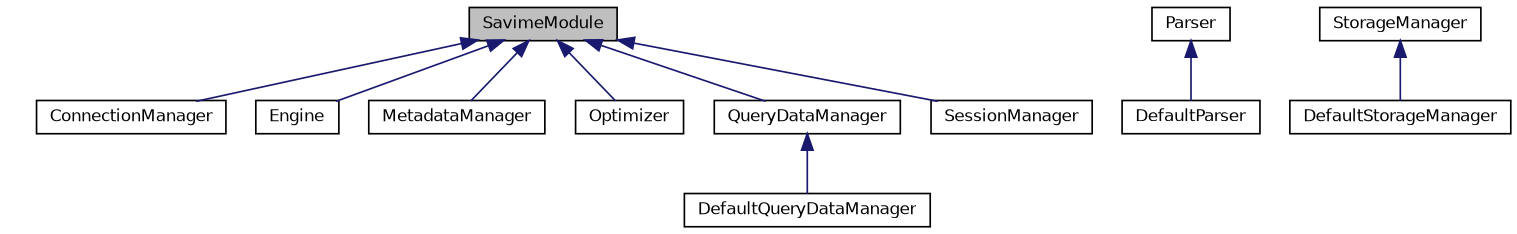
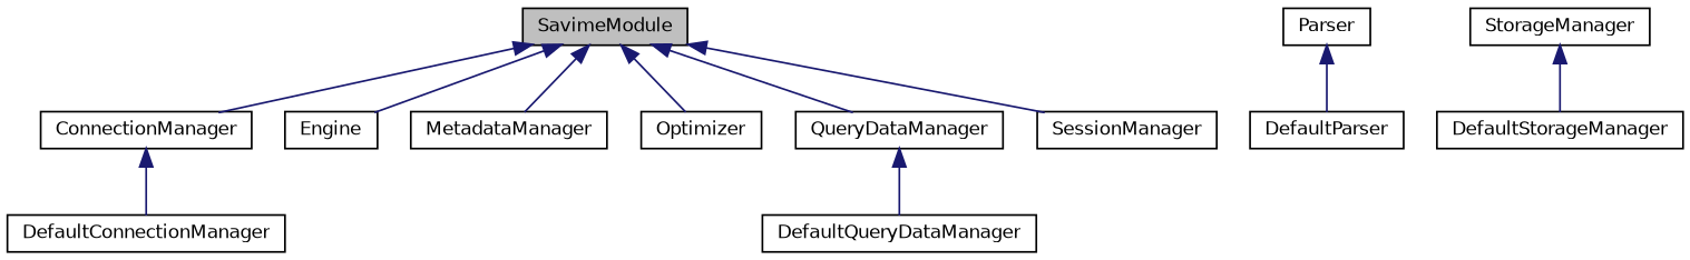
  digraph {
    rankdir=TB
    node [color=black fillcolor=white fontname=Helvetica fontsize=10 shape=record style=filled]
    edge [color=midnightblue dir=back fontname=Helvetica fontsize=10 labelfontname=Helvetica labelfontsize=10 style=solid]
    n1 [fillcolor=grey75 fontcolor=black height=0.2 label=SavimeModule width=0.4]
    n2 [height=0.2 label=ConnectionManager width=0.4]
    n3 [height=0.2 label=Engine width=0.4]
    n4 [height=0.2 label=MetadataManager width=0.4]
    n5 [height=0.2 label=Optimizer width=0.4]
    n6 [height=0.2 label=QueryDataManager width=0.4]
    n7 [height=0.2 label=SessionManager width=0.4]
+   n8 [height=0.2 label=DefaultConnectionManager width=0.4]
    n9 [height=0.2 label=Parser width=0.4]
    n10 [height=0.2 label=DefaultParser width=0.4]
    n11 [height=0.2 label=DefaultQueryDataManager width=0.4]
    n12 [height=0.2 label=StorageManager width=0.4]
    n13 [height=0.2 label=DefaultStorageManager width=0.4]
    n1 -> n2
    n1 -> n3
    n1 -> n4
    n1 -> n5
    n1 -> n6
    n1 -> n7
+   n2 -> n8
    n6 -> n11
    n9 -> n10
    n12 -> n13
  }
